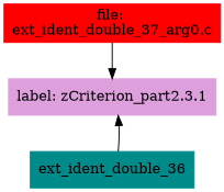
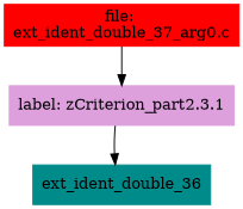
  digraph {
    node [shape=box style=filled]
    n1 [color=red label="file: \next_ident_double_37_arg0.c"]
    n2 [color=plum label="label: zCriterion_part2.3.1"]
    n3 [color=cyan4 label=ext_ident_double_36]
    n1 -> n2
-   n3 -> n2
+   n2 -> n3
  }
